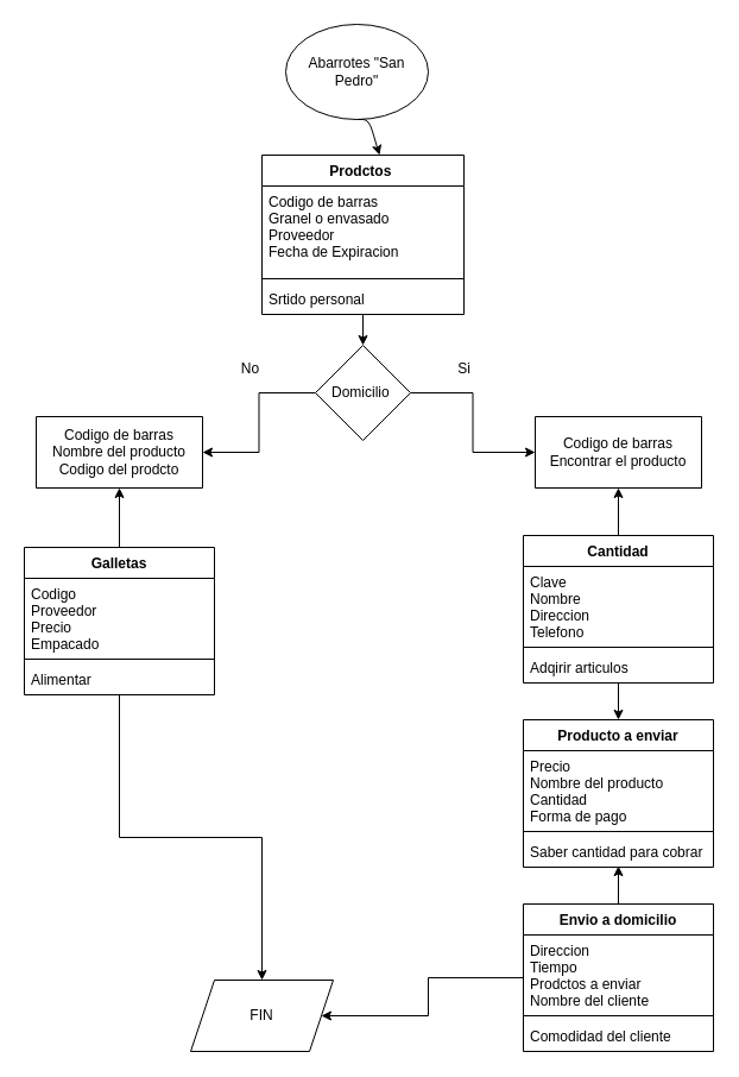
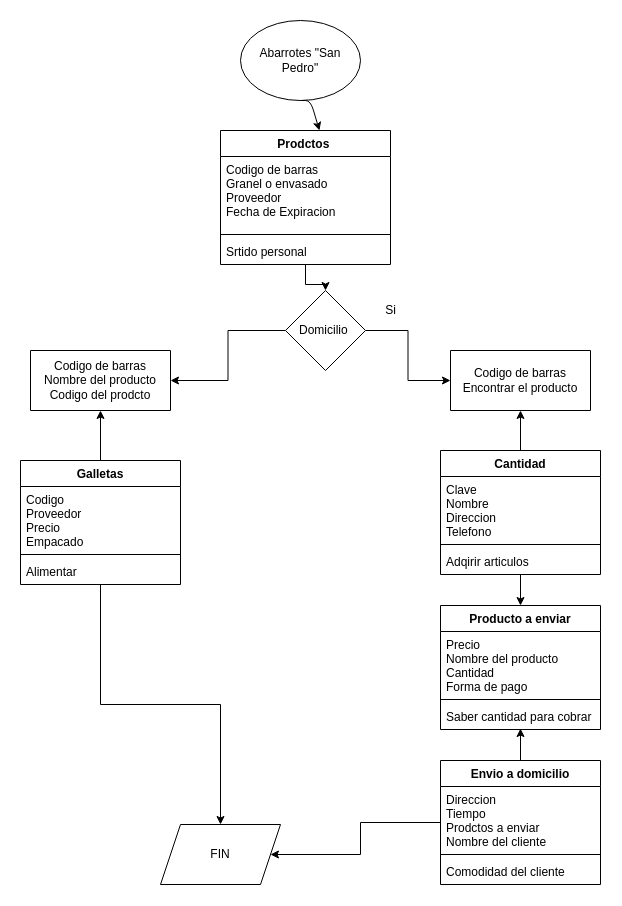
  <mxCell id="0" />
  <mxCell id="1" parent="0" />
  <mxCell id="2" value="Abarrotes &quot;San Pedro&quot;" style="ellipse;whiteSpace=wrap;html=1;" vertex="1" parent="1"><mxGeometry x="240" width="120" height="80" as="geometry" y="20" /></mxCell>
  <mxCell id="3" value="" style="edgeStyle=orthogonalEdgeStyle;rounded=0;orthogonalLoop=1;jettySize=auto;html=1;" edge="1" parent="1" source="4" target="11"><mxGeometry relative="1" as="geometry" /></mxCell>
  <mxCell id="4" value="Prodctos " style="swimlane;fontStyle=1;align=center;verticalAlign=top;childLayout=stackLayout;horizontal=1;startSize=26;horizontalStack=0;resizeParent=1;resizeParentMax=0;resizeLast=0;collapsible=1;marginBottom=0;" vertex="1" parent="1"><mxGeometry x="220" y="130" width="170" height="134" as="geometry" /></mxCell>
  <mxCell id="5" value="Codigo de barras &#10;Granel o envasado&#10;Proveedor&#10;Fecha de Expiracion&#10;" style="text;strokeColor=none;fillColor=none;align=left;verticalAlign=top;spacingLeft=4;spacingRight=4;overflow=hidden;rotatable=0;points=[[0,0.5],[1,0.5]];portConstraint=eastwest;" vertex="1" parent="4"><mxGeometry y="26" width="170" height="74" as="geometry" /></mxCell>
  <mxCell id="6" value="" style="line;strokeWidth=1;fillColor=none;align=left;verticalAlign=middle;spacingTop=-1;spacingLeft=3;spacingRight=3;rotatable=0;labelPosition=right;points=[];portConstraint=eastwest;" vertex="1" parent="4"><mxGeometry y="100" width="170" height="8" as="geometry" /></mxCell>
  <mxCell id="7" value="Srtido personal" style="text;strokeColor=none;fillColor=none;align=left;verticalAlign=top;spacingLeft=4;spacingRight=4;overflow=hidden;rotatable=0;points=[[0,0.5],[1,0.5]];portConstraint=eastwest;" vertex="1" parent="4"><mxGeometry y="108" width="170" height="26" as="geometry" /></mxCell>
  <mxCell id="8" value="" style="endArrow=classic;html=1;entryX=0.582;entryY=0;entryDx=0;entryDy=0;entryPerimeter=0;exitX=0.5;exitY=1;exitDx=0;exitDy=0;" edge="1" parent="1" source="2" target="4"><mxGeometry width="50" height="50" relative="1" as="geometry"><mxPoint x="290" y="300" as="sourcePoint" /><mxPoint x="340" y="250" as="targetPoint" /><Array as="points"><mxPoint x="310" y="100" /></Array></mxGeometry></mxCell>
  <mxCell id="9" value="" style="edgeStyle=orthogonalEdgeStyle;rounded=0;orthogonalLoop=1;jettySize=auto;html=1;" edge="1" parent="1" source="11" target="12"><mxGeometry relative="1" as="geometry" /></mxCell>
  <mxCell id="10" value="" style="edgeStyle=orthogonalEdgeStyle;rounded=0;orthogonalLoop=1;jettySize=auto;html=1;" edge="1" parent="1" source="11" target="13"><mxGeometry relative="1" as="geometry" /></mxCell>
- <mxCell id="11" value="Domicilio&amp;nbsp;" style="rhombus;whiteSpace=wrap;html=1;" vertex="1" parent="1"><mxGeometry x="265" y="290" width="80" height="80" as="geometry" /></mxCell>
+ <mxCell id="11" value="Domicilio&amp;nbsp;" style="rhombus;whiteSpace=wrap;html=1;" vertex="1" parent="1"><mxGeometry x="285" y="290" width="80" height="80" as="geometry" /></mxCell>
  <mxCell id="12" value="Codigo de barras&lt;br&gt;Nombre del producto&lt;br&gt;Codigo del prodcto" style="shape=parallelogram;perimeter=parallelogramPerimeter;whiteSpace=wrap;html=1;fixedSize=1;size=-20;" vertex="1" parent="1"><mxGeometry x="30" y="350" width="140" height="60" as="geometry" /></mxCell>
  <mxCell id="13" value="Codigo de barras&lt;br&gt;Encontrar el producto" style="shape=parallelogram;perimeter=parallelogramPerimeter;whiteSpace=wrap;html=1;fixedSize=1;size=0;" vertex="1" parent="1"><mxGeometry x="450" y="350" width="140" height="60" as="geometry" /></mxCell>
  <mxCell id="14" value="Si" style="text;html=1;align=center;verticalAlign=middle;resizable=0;points=[];autosize=1;strokeColor=none;" vertex="1" parent="1"><mxGeometry x="375" y="300" width="30" height="20" as="geometry" /></mxCell>
- <mxCell id="15" value="No" style="text;html=1;align=center;verticalAlign=middle;resizable=0;points=[];autosize=1;strokeColor=none;" vertex="1" parent="1"><mxGeometry x="195" y="300" width="30" height="20" as="geometry" /></mxCell>
  <mxCell id="16" value="" style="edgeStyle=orthogonalEdgeStyle;rounded=0;orthogonalLoop=1;jettySize=auto;html=1;" edge="1" parent="1" source="18" target="12"><mxGeometry relative="1" as="geometry" /></mxCell>
  <mxCell id="17" value="" style="edgeStyle=orthogonalEdgeStyle;rounded=0;orthogonalLoop=1;jettySize=auto;html=1;" edge="1" parent="1" source="18" target="38"><mxGeometry relative="1" as="geometry" /></mxCell>
  <mxCell id="18" value="Galletas" style="swimlane;fontStyle=1;align=center;verticalAlign=top;childLayout=stackLayout;horizontal=1;startSize=26;horizontalStack=0;resizeParent=1;resizeParentMax=0;resizeLast=0;collapsible=1;marginBottom=0;" vertex="1" parent="1"><mxGeometry x="20" y="460" width="160" height="124" as="geometry" /></mxCell>
  <mxCell id="19" value="Codigo &#10;Proveedor&#10;Precio&#10;Empacado" style="text;strokeColor=none;fillColor=none;align=left;verticalAlign=top;spacingLeft=4;spacingRight=4;overflow=hidden;rotatable=0;points=[[0,0.5],[1,0.5]];portConstraint=eastwest;" vertex="1" parent="18"><mxGeometry y="26" width="160" height="64" as="geometry" /></mxCell>
  <mxCell id="20" value="" style="line;strokeWidth=1;fillColor=none;align=left;verticalAlign=middle;spacingTop=-1;spacingLeft=3;spacingRight=3;rotatable=0;labelPosition=right;points=[];portConstraint=eastwest;" vertex="1" parent="18"><mxGeometry y="90" width="160" height="8" as="geometry" /></mxCell>
  <mxCell id="21" value="Alimentar" style="text;strokeColor=none;fillColor=none;align=left;verticalAlign=top;spacingLeft=4;spacingRight=4;overflow=hidden;rotatable=0;points=[[0,0.5],[1,0.5]];portConstraint=eastwest;" vertex="1" parent="18"><mxGeometry y="98" width="160" height="26" as="geometry" /></mxCell>
  <mxCell id="22" value="" style="edgeStyle=orthogonalEdgeStyle;rounded=0;orthogonalLoop=1;jettySize=auto;html=1;" edge="1" parent="1" source="24" target="13"><mxGeometry relative="1" as="geometry" /></mxCell>
  <mxCell id="23" value="" style="edgeStyle=orthogonalEdgeStyle;rounded=0;orthogonalLoop=1;jettySize=auto;html=1;entryX=0.5;entryY=0;entryDx=0;entryDy=0;" edge="1" parent="1" source="24" target="28"><mxGeometry relative="1" as="geometry" /></mxCell>
  <mxCell id="24" value="Cantidad" style="swimlane;fontStyle=1;align=center;verticalAlign=top;childLayout=stackLayout;horizontal=1;startSize=26;horizontalStack=0;resizeParent=1;resizeParentMax=0;resizeLast=0;collapsible=1;marginBottom=0;" vertex="1" parent="1"><mxGeometry x="440" y="450" width="160" height="124" as="geometry" /></mxCell>
  <mxCell id="25" value="Clave&#10;Nombre&#10;Direccion &#10;Telefono" style="text;strokeColor=none;fillColor=none;align=left;verticalAlign=top;spacingLeft=4;spacingRight=4;overflow=hidden;rotatable=0;points=[[0,0.5],[1,0.5]];portConstraint=eastwest;" vertex="1" parent="24"><mxGeometry y="26" width="160" height="64" as="geometry" /></mxCell>
  <mxCell id="26" value="" style="line;strokeWidth=1;fillColor=none;align=left;verticalAlign=middle;spacingTop=-1;spacingLeft=3;spacingRight=3;rotatable=0;labelPosition=right;points=[];portConstraint=eastwest;" vertex="1" parent="24"><mxGeometry y="90" width="160" height="8" as="geometry" /></mxCell>
  <mxCell id="27" value="Adqirir articulos " style="text;strokeColor=none;fillColor=none;align=left;verticalAlign=top;spacingLeft=4;spacingRight=4;overflow=hidden;rotatable=0;points=[[0,0.5],[1,0.5]];portConstraint=eastwest;" vertex="1" parent="24"><mxGeometry y="98" width="160" height="26" as="geometry" /></mxCell>
  <mxCell id="28" value="Producto a enviar" style="swimlane;fontStyle=1;align=center;verticalAlign=top;childLayout=stackLayout;horizontal=1;startSize=26;horizontalStack=0;resizeParent=1;resizeParentMax=0;resizeLast=0;collapsible=1;marginBottom=0;" vertex="1" parent="1"><mxGeometry x="440" y="605" width="160" height="124" as="geometry" /></mxCell>
  <mxCell id="29" value="Precio&#10;Nombre del producto&#10;Cantidad&#10;Forma de pago" style="text;strokeColor=none;fillColor=none;align=left;verticalAlign=top;spacingLeft=4;spacingRight=4;overflow=hidden;rotatable=0;points=[[0,0.5],[1,0.5]];portConstraint=eastwest;" vertex="1" parent="28"><mxGeometry y="26" width="160" height="64" as="geometry" /></mxCell>
  <mxCell id="30" value="" style="line;strokeWidth=1;fillColor=none;align=left;verticalAlign=middle;spacingTop=-1;spacingLeft=3;spacingRight=3;rotatable=0;labelPosition=right;points=[];portConstraint=eastwest;" vertex="1" parent="28"><mxGeometry y="90" width="160" height="8" as="geometry" /></mxCell>
  <mxCell id="31" value="Saber cantidad para cobrar" style="text;strokeColor=none;fillColor=none;align=left;verticalAlign=top;spacingLeft=4;spacingRight=4;overflow=hidden;rotatable=0;points=[[0,0.5],[1,0.5]];portConstraint=eastwest;" vertex="1" parent="28"><mxGeometry y="98" width="160" height="26" as="geometry" /></mxCell>
  <mxCell id="32" value="" style="edgeStyle=orthogonalEdgeStyle;rounded=0;orthogonalLoop=1;jettySize=auto;html=1;entryX=0.5;entryY=0.962;entryDx=0;entryDy=0;entryPerimeter=0;" edge="1" parent="1" source="34" target="31"><mxGeometry relative="1" as="geometry" /></mxCell>
  <mxCell id="33" value="" style="edgeStyle=orthogonalEdgeStyle;rounded=0;orthogonalLoop=1;jettySize=auto;html=1;" edge="1" parent="1" source="34" target="38"><mxGeometry relative="1" as="geometry" /></mxCell>
  <mxCell id="34" value="Envio a domicilio" style="swimlane;fontStyle=1;align=center;verticalAlign=top;childLayout=stackLayout;horizontal=1;startSize=26;horizontalStack=0;resizeParent=1;resizeParentMax=0;resizeLast=0;collapsible=1;marginBottom=0;" vertex="1" parent="1"><mxGeometry x="440" y="760" width="160" height="124" as="geometry" /></mxCell>
  <mxCell id="35" value="Direccion&#10;Tiempo&#10;Prodctos a enviar&#10;Nombre del cliente" style="text;strokeColor=none;fillColor=none;align=left;verticalAlign=top;spacingLeft=4;spacingRight=4;overflow=hidden;rotatable=0;points=[[0,0.5],[1,0.5]];portConstraint=eastwest;" vertex="1" parent="34"><mxGeometry y="26" width="160" height="64" as="geometry" /></mxCell>
  <mxCell id="36" value="" style="line;strokeWidth=1;fillColor=none;align=left;verticalAlign=middle;spacingTop=-1;spacingLeft=3;spacingRight=3;rotatable=0;labelPosition=right;points=[];portConstraint=eastwest;" vertex="1" parent="34"><mxGeometry y="90" width="160" height="8" as="geometry" /></mxCell>
  <mxCell id="37" value="Comodidad del cliente" style="text;strokeColor=none;fillColor=none;align=left;verticalAlign=top;spacingLeft=4;spacingRight=4;overflow=hidden;rotatable=0;points=[[0,0.5],[1,0.5]];portConstraint=eastwest;" vertex="1" parent="34"><mxGeometry y="98" width="160" height="26" as="geometry" /></mxCell>
  <mxCell id="38" value="FIN" style="shape=parallelogram;perimeter=parallelogramPerimeter;whiteSpace=wrap;html=1;fixedSize=1;" vertex="1" parent="1"><mxGeometry x="160" y="824" width="120" height="60" as="geometry" /></mxCell>
